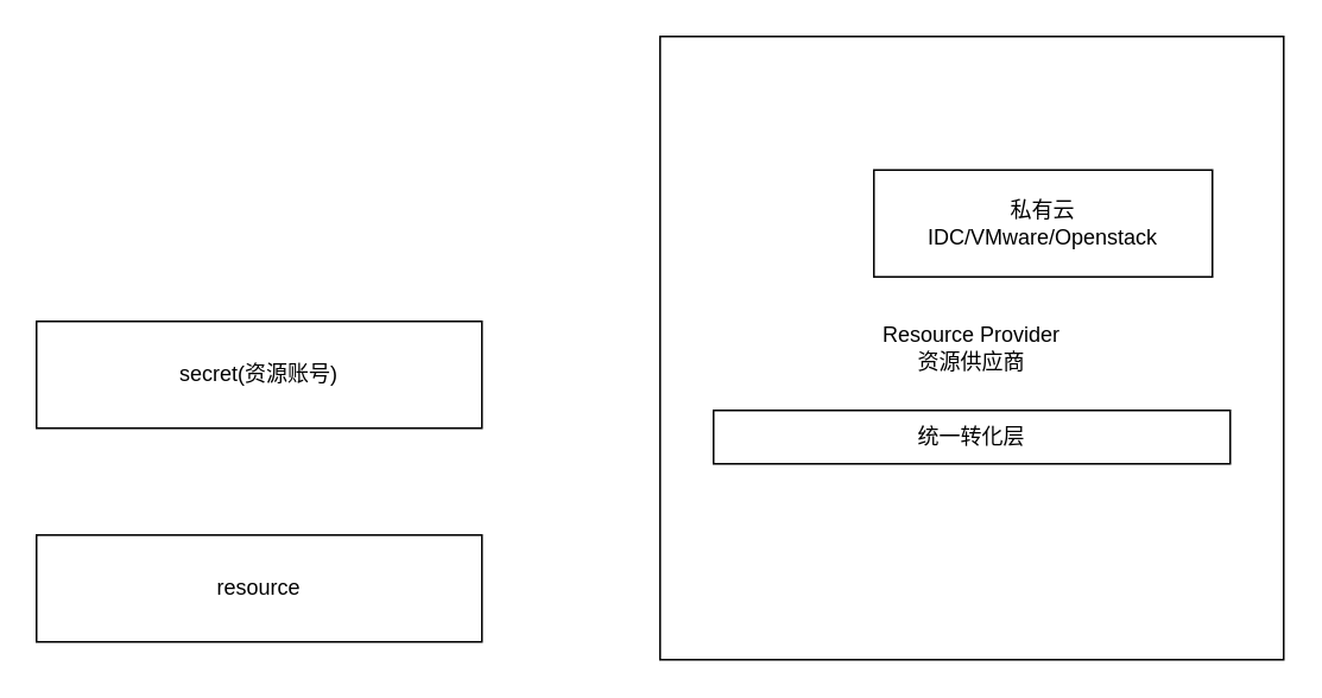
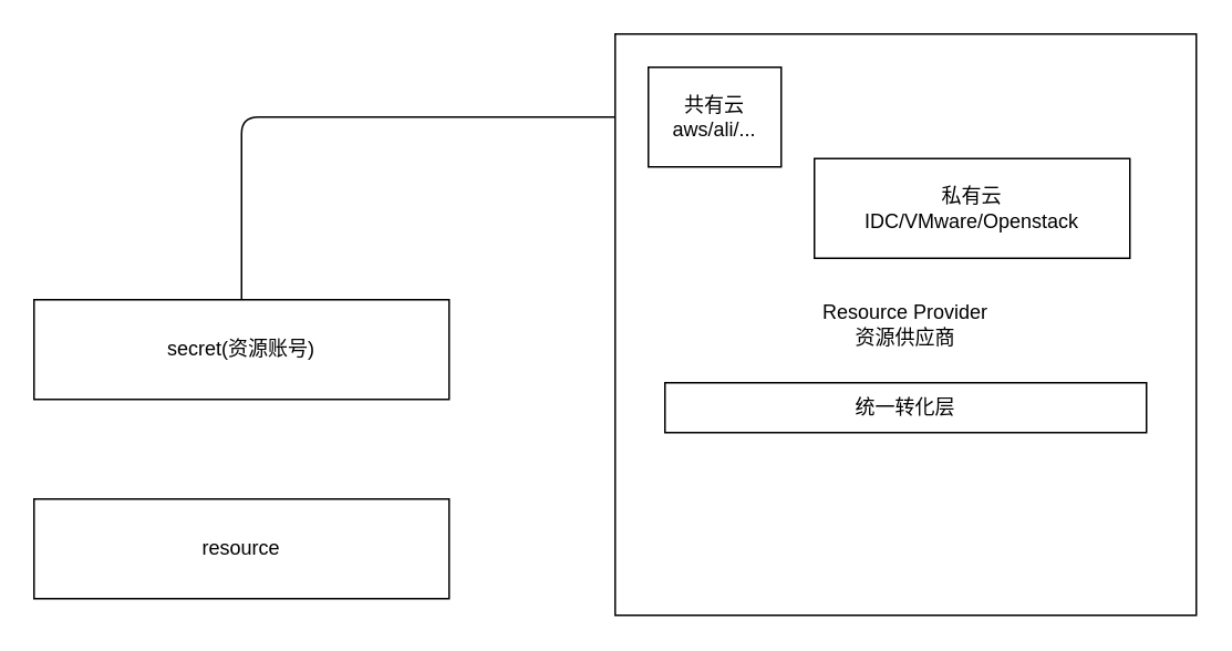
  <mxCell id="0" />
  <mxCell id="1" parent="0" />
+ <mxCell id="2" style="edgeStyle=orthogonalEdgeStyle;html=1;exitX=0.5;exitY=0;exitDx=0;exitDy=0;entryX=0;entryY=0.5;entryDx=0;entryDy=0;" edge="1" parent="1" source="3" target="6"><mxGeometry relative="1" as="geometry" /></mxCell>
  <mxCell id="3" value="secret(资源账号)" style="rounded=0;whiteSpace=wrap;html=1;" vertex="1" parent="1"><mxGeometry x="20" y="180" width="250" height="60" as="geometry" /></mxCell>
  <mxCell id="4" value="resource" style="rounded=0;whiteSpace=wrap;html=1;" vertex="1" parent="1"><mxGeometry x="20" y="300" width="250" height="60" as="geometry" /></mxCell>
  <mxCell id="5" value="Resource Provider&lt;br&gt;资源供应商" style="whiteSpace=wrap;html=1;aspect=fixed;" vertex="1" parent="1"><mxGeometry x="370" y="20" width="350" height="350" as="geometry" /></mxCell>
+ <mxCell id="6" value="共有云&lt;br&gt;aws/ali/..." style="rounded=0;whiteSpace=wrap;html=1;" vertex="1" parent="1"><mxGeometry x="390" y="40" width="80" height="60" as="geometry" /></mxCell>
  <mxCell id="7" value="私有云&lt;br&gt;IDC/VMware/Openstack" style="rounded=0;whiteSpace=wrap;html=1;" vertex="1" parent="1"><mxGeometry x="490" y="95" width="190" height="60" as="geometry" /></mxCell>
  <mxCell id="8" value="统一转化层" style="rounded=0;whiteSpace=wrap;html=1;" vertex="1" parent="1"><mxGeometry x="400" y="230" width="290" height="30" as="geometry" /></mxCell>
